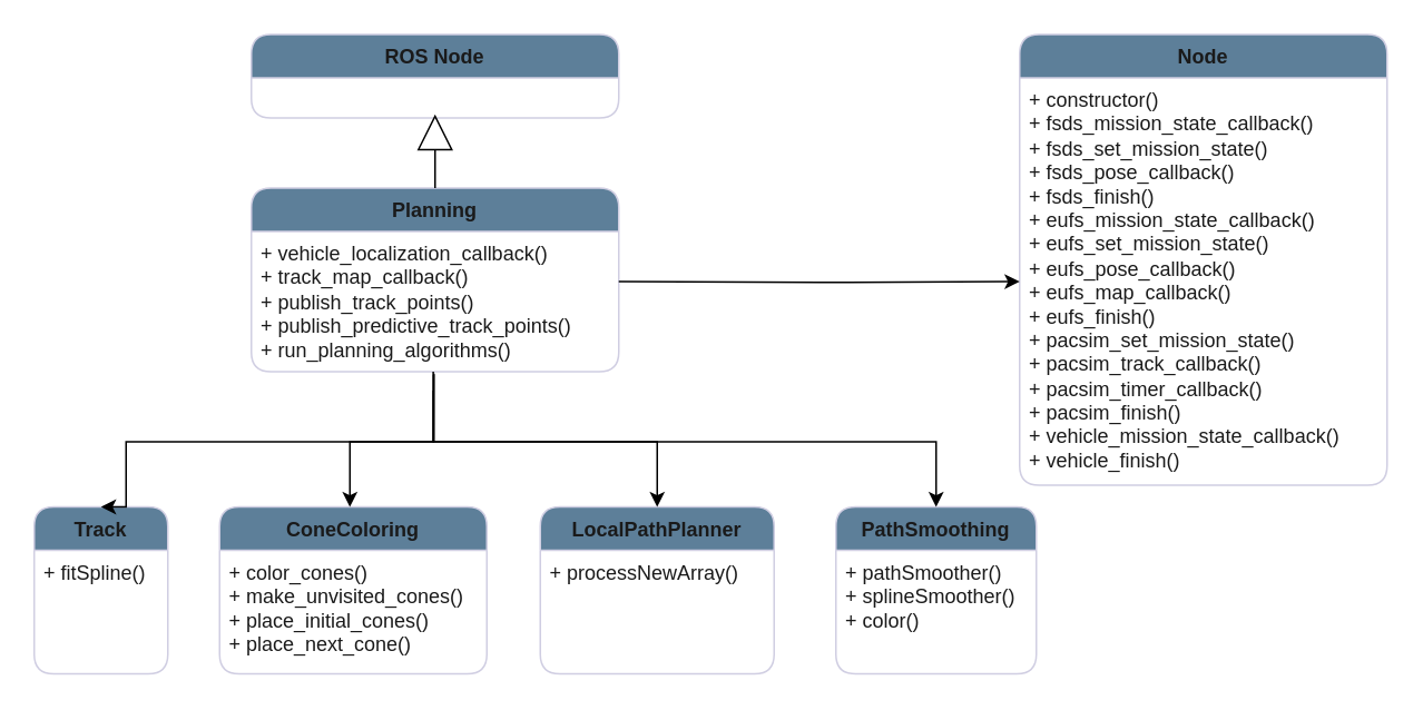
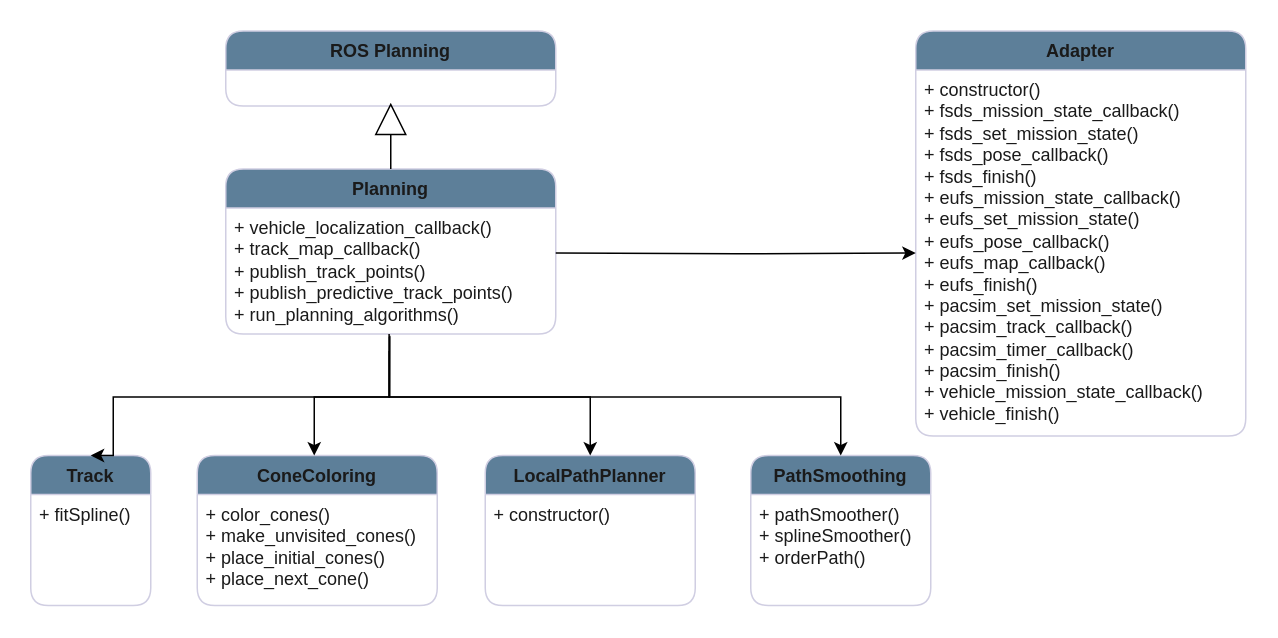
  <mxCell id="0" />
  <mxCell id="1" parent="0" />
  <mxCell id="2" value="Planning" style="swimlane;fontStyle=1;align=center;verticalAlign=top;childLayout=stackLayout;horizontal=1;startSize=26;horizontalStack=0;resizeParent=1;resizeParentMax=0;resizeLast=0;collapsible=1;marginBottom=0;whiteSpace=wrap;html=1;labelBackgroundColor=none;fillColor=#5D7F99;strokeColor=#D0CEE2;fontColor=#1A1A1A;rounded=1;" vertex="1" parent="1"><mxGeometry x="150" y="112" width="220" height="110" as="geometry" /></mxCell>
  <mxCell id="3" value="+ vehicle_localization_callback()&lt;br&gt;+ track_map_callback()&lt;br&gt;+ publish_track_points()&lt;br&gt;+ publish_predictive_track_points()&lt;br&gt;+ run_planning_algorithms()&lt;div&gt;&lt;br&gt;&lt;br&gt;&lt;/div&gt;" style="text;strokeColor=none;fillColor=none;align=left;verticalAlign=top;spacingLeft=4;spacingRight=4;overflow=hidden;rotatable=0;points=[[0,0.5],[1,0.5]];portConstraint=eastwest;whiteSpace=wrap;html=1;labelBackgroundColor=none;fontColor=#1A1A1A;rounded=1;" vertex="1" parent="2"><mxGeometry y="26" width="220" height="84" as="geometry" /></mxCell>
  <mxCell id="4" value="ConeColoring" style="swimlane;fontStyle=1;align=center;verticalAlign=top;childLayout=stackLayout;horizontal=1;startSize=26;horizontalStack=0;resizeParent=1;resizeParentMax=0;resizeLast=0;collapsible=1;marginBottom=0;whiteSpace=wrap;html=1;labelBackgroundColor=none;fillColor=#5D7F99;strokeColor=#D0CEE2;fontColor=#1A1A1A;rounded=1;" vertex="1" parent="1"><mxGeometry x="131" y="303" width="160" height="100" as="geometry" /></mxCell>
  <mxCell id="5" value="+ color_cones()&lt;br&gt;+ make_unvisited_cones()&lt;br&gt;+ place_initial_cones()&lt;br&gt;+ place_next_cone()&lt;div&gt;&lt;br&gt;&lt;br&gt;&lt;/div&gt;" style="text;strokeColor=none;fillColor=none;align=left;verticalAlign=top;spacingLeft=4;spacingRight=4;overflow=hidden;rotatable=0;points=[[0,0.5],[1,0.5]];portConstraint=eastwest;whiteSpace=wrap;html=1;labelBackgroundColor=none;fontColor=#1A1A1A;rounded=1;" vertex="1" parent="4"><mxGeometry y="26" width="160" height="74" as="geometry" /></mxCell>
  <mxCell id="6" value="PathSmoothing" style="swimlane;fontStyle=1;align=center;verticalAlign=top;childLayout=stackLayout;horizontal=1;startSize=26;horizontalStack=0;resizeParent=1;resizeParentMax=0;resizeLast=0;collapsible=1;marginBottom=0;whiteSpace=wrap;html=1;labelBackgroundColor=none;fillColor=#5D7F99;strokeColor=#D0CEE2;fontColor=#1A1A1A;rounded=1;" vertex="1" parent="1"><mxGeometry x="500" y="303" width="120" height="100" as="geometry" /></mxCell>
- <mxCell id="7" value="+ pathSmoother()&lt;br&gt;+ splineSmoother()&lt;br&gt;+ color()&lt;div&gt;&lt;br&gt;&lt;br&gt;&lt;/div&gt;" style="text;strokeColor=none;fillColor=none;align=left;verticalAlign=top;spacingLeft=4;spacingRight=4;overflow=hidden;rotatable=0;points=[[0,0.5],[1,0.5]];portConstraint=eastwest;whiteSpace=wrap;html=1;labelBackgroundColor=none;fontColor=#1A1A1A;rounded=1;" vertex="1" parent="6"><mxGeometry y="26" width="120" height="74" as="geometry" /></mxCell>
- <mxCell id="8" value="Node" style="swimlane;fontStyle=1;align=center;verticalAlign=top;childLayout=stackLayout;horizontal=1;startSize=26;horizontalStack=0;resizeParent=1;resizeParentMax=0;resizeLast=0;collapsible=1;marginBottom=0;whiteSpace=wrap;html=1;labelBackgroundColor=none;fillColor=#5D7F99;strokeColor=#D0CEE2;fontColor=#1A1A1A;rounded=1;" vertex="1" parent="1"><mxGeometry x="610" y="20" width="220" height="270" as="geometry" /></mxCell>
+ <mxCell id="7" value="+ pathSmoother()&lt;br&gt;+ splineSmoother()&lt;br&gt;+ orderPath()&lt;div&gt;&lt;br&gt;&lt;br&gt;&lt;/div&gt;" style="text;strokeColor=none;fillColor=none;align=left;verticalAlign=top;spacingLeft=4;spacingRight=4;overflow=hidden;rotatable=0;points=[[0,0.5],[1,0.5]];portConstraint=eastwest;whiteSpace=wrap;html=1;labelBackgroundColor=none;fontColor=#1A1A1A;rounded=1;" vertex="1" parent="6"><mxGeometry y="26" width="120" height="74" as="geometry" /></mxCell>
+ <mxCell id="8" value="Adapter" style="swimlane;fontStyle=1;align=center;verticalAlign=top;childLayout=stackLayout;horizontal=1;startSize=26;horizontalStack=0;resizeParent=1;resizeParentMax=0;resizeLast=0;collapsible=1;marginBottom=0;whiteSpace=wrap;html=1;labelBackgroundColor=none;fillColor=#5D7F99;strokeColor=#D0CEE2;fontColor=#1A1A1A;rounded=1;" vertex="1" parent="1"><mxGeometry x="610" y="20" width="220" height="270" as="geometry" /></mxCell>
  <mxCell id="9" value="&lt;div&gt;+ constructor()&lt;/div&gt;&lt;div&gt;+ fsds_mission_state_callback()&lt;/div&gt;&lt;div&gt;+ fsds_set_mission_state()&lt;/div&gt;&lt;div&gt;+ fsds_pose_callback()&lt;/div&gt;&lt;div&gt;+ fsds_finish()&lt;/div&gt;&lt;div&gt;&lt;div&gt;+ eufs_mission_state_callback()&lt;/div&gt;&lt;div&gt;+ eufs_set_mission_state()&lt;/div&gt;&lt;div&gt;+ eufs_pose_callback()&lt;/div&gt;+ eufs_map_callback()&lt;/div&gt;&lt;div&gt;+ eufs_finish()&lt;/div&gt;&lt;div&gt;+ pacsim_set_mission_state()&lt;/div&gt;&lt;div&gt;+ pacsim_track_callback()&lt;/div&gt;&lt;div&gt;+ pacsim_timer_callback()&lt;br&gt;&lt;/div&gt;&lt;div&gt;+ pacsim_finish()&lt;br&gt;&lt;/div&gt;&lt;div&gt;+ vehicle_mission_state_callback()&lt;/div&gt;&lt;div&gt;+ vehicle_finish()&lt;br&gt;&lt;/div&gt;" style="text;strokeColor=none;fillColor=none;align=left;verticalAlign=top;spacingLeft=4;spacingRight=4;overflow=hidden;rotatable=0;points=[[0,0.5],[1,0.5]];portConstraint=eastwest;whiteSpace=wrap;html=1;labelBackgroundColor=none;fontColor=#1A1A1A;rounded=1;" vertex="1" parent="8"><mxGeometry y="26" width="220" height="244" as="geometry" /></mxCell>
- <mxCell id="10" value="ROS Node" style="swimlane;fontStyle=1;align=center;verticalAlign=top;childLayout=stackLayout;horizontal=1;startSize=26;horizontalStack=0;resizeParent=1;resizeParentMax=0;resizeLast=0;collapsible=1;marginBottom=0;whiteSpace=wrap;html=1;labelBackgroundColor=none;fillColor=#5D7F99;strokeColor=#D0CEE2;fontColor=#1A1A1A;rounded=1;" vertex="1" parent="1"><mxGeometry x="150" y="20" width="220" height="50" as="geometry" /></mxCell>
+ <mxCell id="10" value="ROS Planning" style="swimlane;fontStyle=1;align=center;verticalAlign=top;childLayout=stackLayout;horizontal=1;startSize=26;horizontalStack=0;resizeParent=1;resizeParentMax=0;resizeLast=0;collapsible=1;marginBottom=0;whiteSpace=wrap;html=1;labelBackgroundColor=none;fillColor=#5D7F99;strokeColor=#D0CEE2;fontColor=#1A1A1A;rounded=1;" vertex="1" parent="1"><mxGeometry x="150" y="20" width="220" height="50" as="geometry" /></mxCell>
  <mxCell id="11" value="" style="triangle;whiteSpace=wrap;html=1;rotation=-90;" vertex="1" parent="1"><mxGeometry x="250" y="69" width="20" height="20" as="geometry" /></mxCell>
  <mxCell id="12" value="" style="endArrow=none;html=1;rounded=0;entryX=0;entryY=0.5;entryDx=0;entryDy=0;" edge="1" parent="1" source="2" target="11"><mxGeometry width="50" height="50" relative="1" as="geometry"><mxPoint x="360" y="274" as="sourcePoint" /><mxPoint x="410" y="224" as="targetPoint" /></mxGeometry></mxCell>
  <mxCell id="13" style="edgeStyle=orthogonalEdgeStyle;rounded=0;orthogonalLoop=1;jettySize=auto;html=1;exitX=0.495;exitY=1;exitDx=0;exitDy=0;exitPerimeter=0;entryX=0.5;entryY=0;entryDx=0;entryDy=0;" edge="1" parent="1" source="3" target="6"><mxGeometry relative="1" as="geometry"><Array as="points"><mxPoint x="259" y="264" /><mxPoint x="560" y="264" /></Array></mxGeometry></mxCell>
  <mxCell id="14" style="edgeStyle=orthogonalEdgeStyle;rounded=0;orthogonalLoop=1;jettySize=auto;html=1;entryX=0;entryY=0.5;entryDx=0;entryDy=0;" edge="1" parent="1" target="9"><mxGeometry relative="1" as="geometry"><mxPoint x="370" y="168" as="sourcePoint" /></mxGeometry></mxCell>
  <mxCell id="15" value="Track" style="swimlane;fontStyle=1;align=center;verticalAlign=top;childLayout=stackLayout;horizontal=1;startSize=26;horizontalStack=0;resizeParent=1;resizeParentMax=0;resizeLast=0;collapsible=1;marginBottom=0;whiteSpace=wrap;html=1;labelBackgroundColor=none;fillColor=#5D7F99;strokeColor=#D0CEE2;fontColor=#1A1A1A;rounded=1;" vertex="1" parent="1"><mxGeometry x="20" y="303" width="80" height="100" as="geometry" /></mxCell>
  <mxCell id="16" value="+ fitSpline()" style="text;strokeColor=none;fillColor=none;align=left;verticalAlign=top;spacingLeft=4;spacingRight=4;overflow=hidden;rotatable=0;points=[[0,0.5],[1,0.5]];portConstraint=eastwest;whiteSpace=wrap;html=1;labelBackgroundColor=none;fontColor=#1A1A1A;rounded=1;" vertex="1" parent="15"><mxGeometry y="26" width="80" height="74" as="geometry" /></mxCell>
  <mxCell id="17" style="edgeStyle=orthogonalEdgeStyle;rounded=0;orthogonalLoop=1;jettySize=auto;html=1;entryX=0.5;entryY=0;entryDx=0;entryDy=0;exitX=0.496;exitY=1.021;exitDx=0;exitDy=0;exitPerimeter=0;" edge="1" parent="1" source="3" target="15"><mxGeometry relative="1" as="geometry"><mxPoint x="260" y="268" as="sourcePoint" /><mxPoint x="70" y="184" as="targetPoint" /><Array as="points"><mxPoint x="259" y="264" /><mxPoint x="75" y="264" /></Array></mxGeometry></mxCell>
  <mxCell id="18" style="edgeStyle=orthogonalEdgeStyle;rounded=0;orthogonalLoop=1;jettySize=auto;html=1;exitX=0.5;exitY=0.992;exitDx=0;exitDy=0;exitPerimeter=0;" edge="1" parent="1" target="4"><mxGeometry relative="1" as="geometry"><mxPoint x="259" y="233.328" as="sourcePoint" /><mxPoint x="210" y="303" as="targetPoint" /><Array as="points"><mxPoint x="259" y="264" /><mxPoint x="209" y="264" /></Array></mxGeometry></mxCell>
  <mxCell id="19" value="LocalPathPlanner" style="swimlane;fontStyle=1;align=center;verticalAlign=top;childLayout=stackLayout;horizontal=1;startSize=26;horizontalStack=0;resizeParent=1;resizeParentMax=0;resizeLast=0;collapsible=1;marginBottom=0;whiteSpace=wrap;html=1;labelBackgroundColor=none;fillColor=#5D7F99;strokeColor=#D0CEE2;fontColor=#1A1A1A;rounded=1;" vertex="1" parent="1"><mxGeometry x="323" y="303" width="140" height="100" as="geometry" /></mxCell>
- <mxCell id="20" value="+ processNewArray()" style="text;strokeColor=none;fillColor=none;align=left;verticalAlign=top;spacingLeft=4;spacingRight=4;overflow=hidden;rotatable=0;points=[[0,0.5],[1,0.5]];portConstraint=eastwest;whiteSpace=wrap;html=1;labelBackgroundColor=none;fontColor=#1A1A1A;rounded=1;" vertex="1" parent="19"><mxGeometry y="26" width="140" height="74" as="geometry" /></mxCell>
+ <mxCell id="20" value="+ constructor()" style="text;strokeColor=none;fillColor=none;align=left;verticalAlign=top;spacingLeft=4;spacingRight=4;overflow=hidden;rotatable=0;points=[[0,0.5],[1,0.5]];portConstraint=eastwest;whiteSpace=wrap;html=1;labelBackgroundColor=none;fontColor=#1A1A1A;rounded=1;" vertex="1" parent="19"><mxGeometry y="26" width="140" height="74" as="geometry" /></mxCell>
  <mxCell id="21" style="edgeStyle=orthogonalEdgeStyle;rounded=0;orthogonalLoop=1;jettySize=auto;html=1;exitX=0.497;exitY=1.013;exitDx=0;exitDy=0;exitPerimeter=0;entryX=0.5;entryY=0;entryDx=0;entryDy=0;" edge="1" parent="1" source="3" target="19"><mxGeometry relative="1" as="geometry"><mxPoint x="250" y="244" as="sourcePoint" /><Array as="points"><mxPoint x="259" y="264" /><mxPoint x="393" y="264" /></Array></mxGeometry></mxCell>
  <mxCell id="22" value="&amp;nbsp;" style="text;whiteSpace=wrap;html=1;" vertex="1" parent="1"><mxGeometry x="430" y="294" width="40" height="40" as="geometry" /></mxCell>
